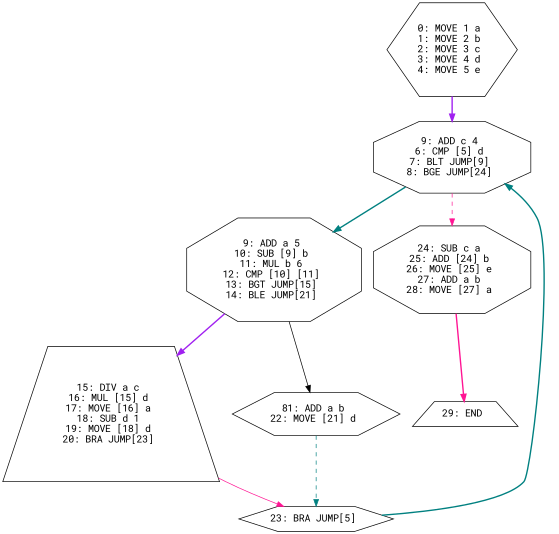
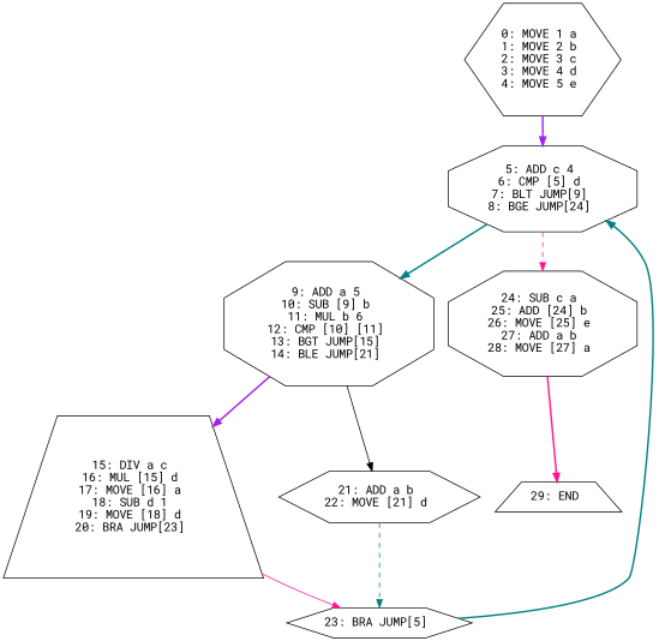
  digraph {
    fontname="Roboto Mono"
    node [fontname="Roboto Mono" shape=hexagon]
    edge [color=teal fontname="Roboto Mono" style=bold]
    n1 [label="0: MOVE 1 a \n1: MOVE 2 b \n2: MOVE 3 c \n3: MOVE 4 d \n4: MOVE 5 e \n"]
-   n2 [label="9: ADD c 4 \n6: CMP [5] d \n7: BLT JUMP[9] \n8: BGE JUMP[24] \n" shape=octagon]
+   n2 [label="5: ADD c 4 \n6: CMP [5] d \n7: BLT JUMP[9] \n8: BGE JUMP[24] \n" shape=octagon]
    n3 [label="9: ADD a 5 \n10: SUB [9] b \n11: MUL b 6 \n12: CMP [10] [11] \n13: BGT JUMP[15] \n14: BLE JUMP[21] \n" shape=octagon]
    n4 [label="24: SUB c a \n25: ADD [24] b \n26: MOVE [25] e \n27: ADD a b \n28: MOVE [27] a \n" shape=octagon]
    n5 [label="15: DIV a c \n16: MUL [15] d \n17: MOVE [16] a \n18: SUB d 1 \n19: MOVE [18] d \n20: BRA JUMP[23] \n" shape=trapezium]
-   n6 [label="81: ADD a b \n22: MOVE [21] d \n"]
+   n6 [label="21: ADD a b \n22: MOVE [21] d \n"]
    n7 [label="29: END \n" shape=trapezium]
    n8 [label="23: BRA JUMP[5] \n"]
    n1 -> n2 [color=purple]
    n2 -> n3
    n2 -> n4 [color=deeppink style=dashed]
    n3 -> n5 [color=purple]
    n3 -> n6 [color=black style=solid]
    n4 -> n7 [color=deeppink]
    n5 -> n8 [color=deeppink style=solid]
    n6 -> n8 [style=dashed]
    n8 -> n2
  }
